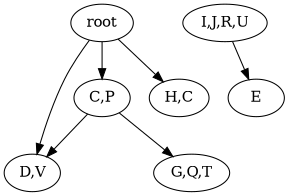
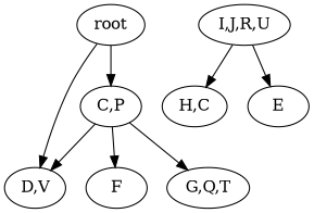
  strict digraph {
    fontname="DejaVu Serif"
    node [fontname="DejaVu Serif"]
    edge [fontname="DejaVu Serif"]
    n1 [label=root]
    n2 [label="C,P"]
    n3 [label="D,V"]
+   n4 [label=F]
    n5 [label="G,Q,T"]
    n6 [label="I,J,R,U"]
    n7 [label=E]
    n8 [label="H,C"]
    n1 -> n2
    n1 -> n3
    n2 -> n3
+   n2 -> n4
    n2 -> n5
    n6 -> n7
-   n1 -> n8
+   n6 -> n8
  }
